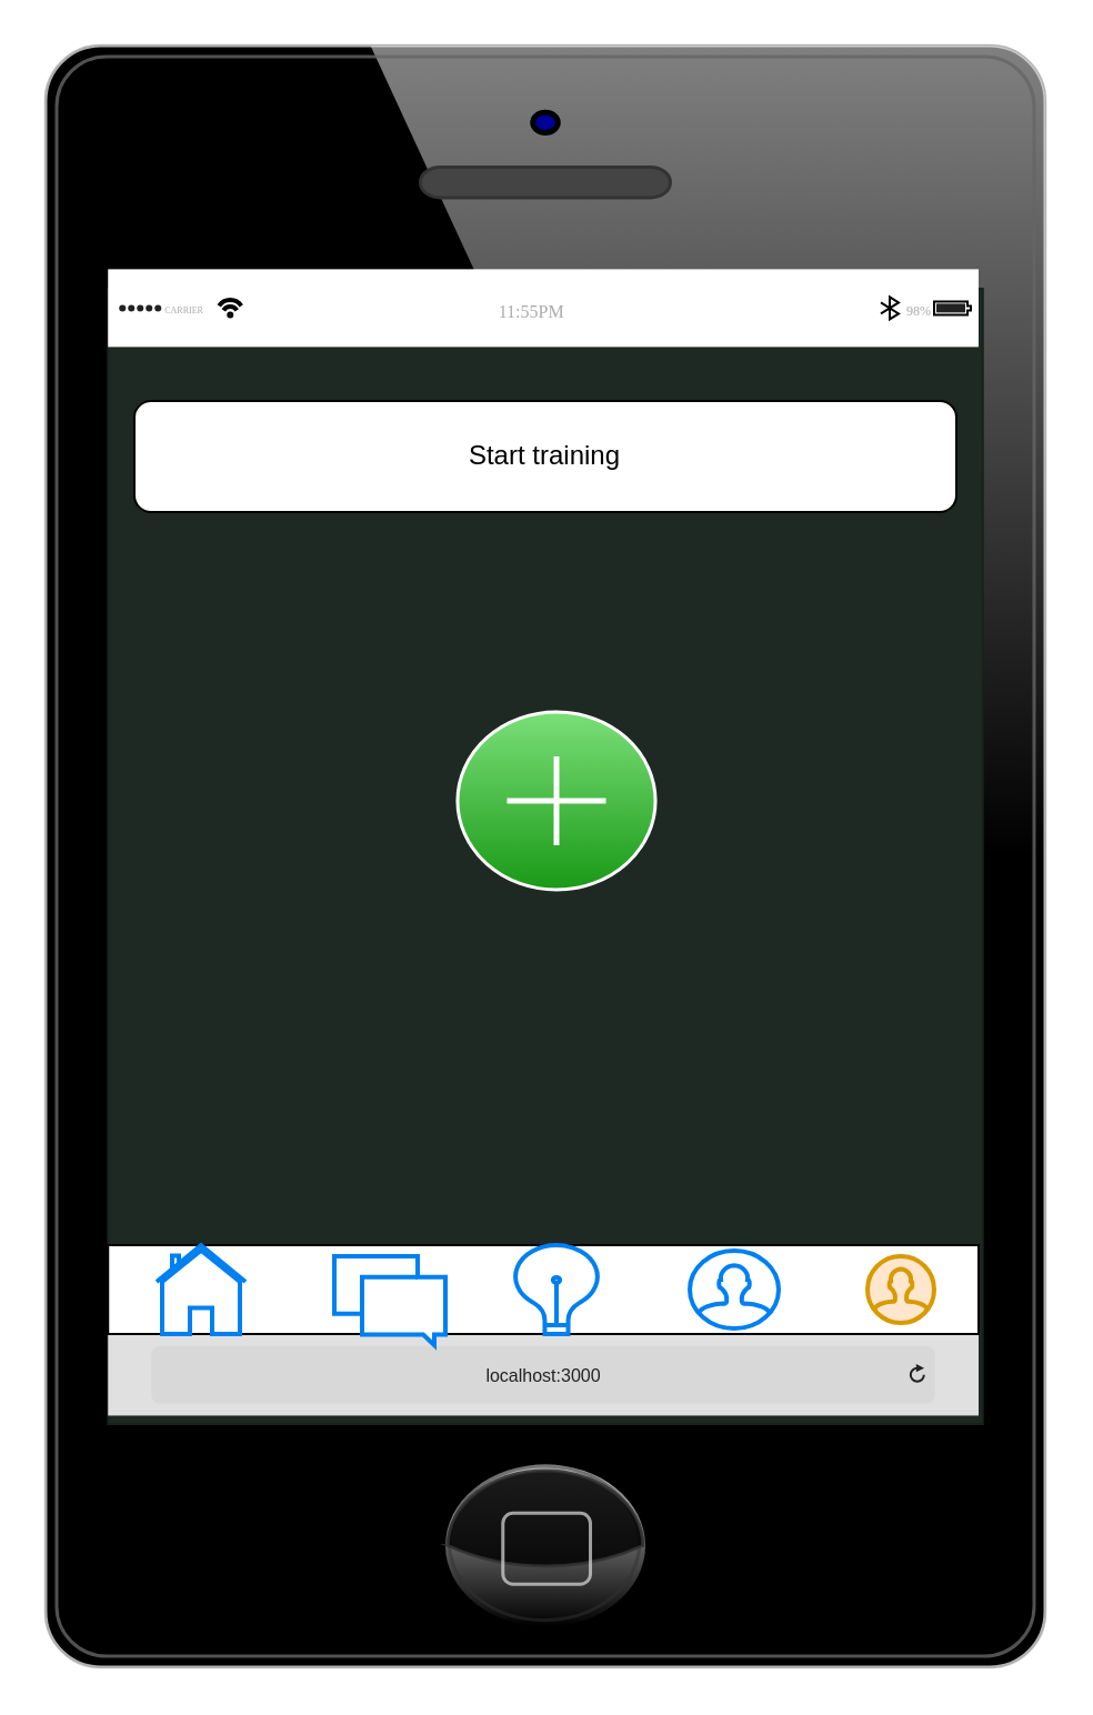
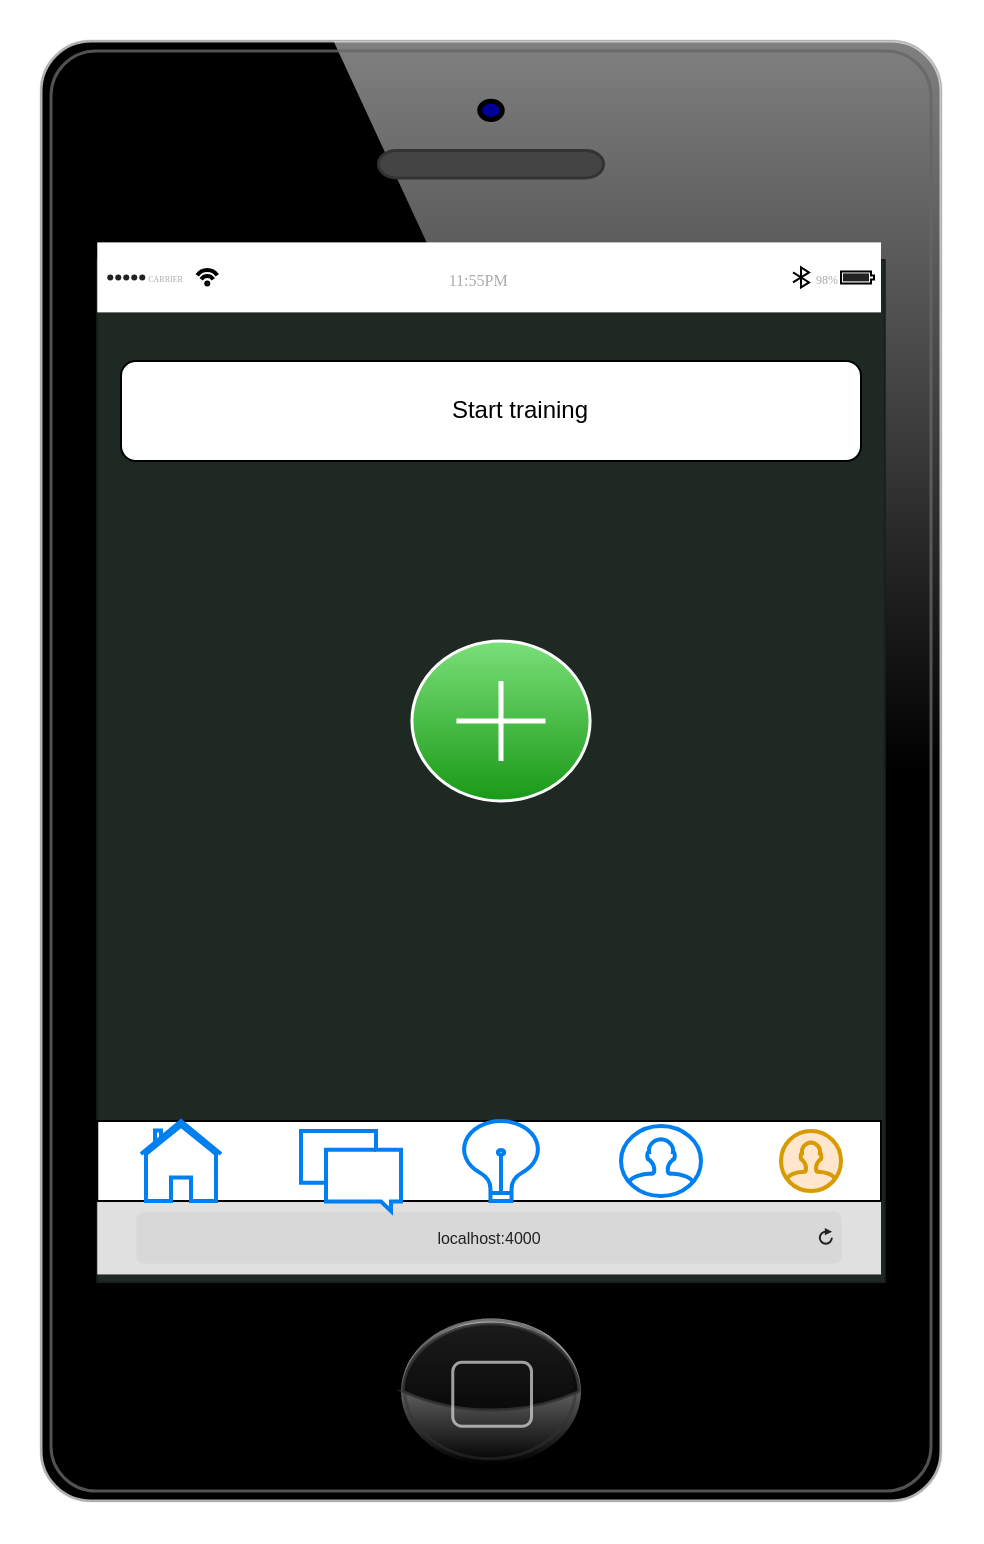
  <mxCell id="0" />
  <mxCell id="1" parent="0" />
  <mxCell id="2" value="" style="group" vertex="1" connectable="0" parent="1"><mxGeometry x="20" y="20" width="450.0" height="730.0" as="geometry" /></mxCell>
  <mxCell id="3" value="" style="verticalLabelPosition=bottom;verticalAlign=top;html=1;shadow=0;dashed=0;strokeWidth=1;shape=mxgraph.ios.iPhone;bgStyle=bgGreen;fillColor=#aaaaaa;sketch=0;" vertex="1" parent="2"><mxGeometry width="450.0" height="730.0" as="geometry" /></mxCell>
  <mxCell id="4" value="" style="html=1;strokeWidth=1;shadow=0;dashed=0;shape=mxgraph.ios7ui.appBar;fillColor=#ffffff;gradientColor=none;sketch=0;hachureGap=4;pointerEvents=0;fontFamily=Architects Daughter;fontSource=https%3A%2F%2Ffonts.googleapis.com%2Fcss%3Ffamily%3DArchitects%2BDaughter;fontSize=20;" vertex="1" parent="2"><mxGeometry x="28.13" y="100.69" width="391.87" height="35" as="geometry" /></mxCell>
  <mxCell id="5" value="CARRIER" style="shape=rect;align=left;fontSize=8;spacingLeft=24;fontSize=4;fontColor=#aaaaaa;strokeColor=none;fillColor=none;spacingTop=4;sketch=0;hachureGap=4;pointerEvents=0;fontFamily=Architects Daughter;fontSource=https%3A%2F%2Ffonts.googleapis.com%2Fcss%3Ffamily%3DArchitects%2BDaughter;" vertex="1" parent="4"><mxGeometry y="0.5" width="50" height="13" relative="1" as="geometry"><mxPoint y="-6.5" as="offset" /></mxGeometry></mxCell>
  <mxCell id="6" value="11:55PM" style="shape=rect;fontSize=8;fontColor=#aaaaaa;strokeColor=none;fillColor=none;spacingTop=4;sketch=0;hachureGap=4;pointerEvents=0;fontFamily=Architects Daughter;fontSource=https%3A%2F%2Ffonts.googleapis.com%2Fcss%3Ffamily%3DArchitects%2BDaughter;" vertex="1" parent="4"><mxGeometry x="0.5" y="0.5" width="50" height="13" relative="1" as="geometry"><mxPoint x="-30" y="-6.5" as="offset" /></mxGeometry></mxCell>
  <mxCell id="7" value="98%" style="shape=rect;align=right;fontSize=8;spacingRight=19;fontSize=6;fontColor=#aaaaaa;strokeColor=none;fillColor=none;spacingTop=4;sketch=0;hachureGap=4;pointerEvents=0;fontFamily=Architects Daughter;fontSource=https%3A%2F%2Ffonts.googleapis.com%2Fcss%3Ffamily%3DArchitects%2BDaughter;" vertex="1" parent="4"><mxGeometry x="1" y="0.5" width="45" height="13" relative="1" as="geometry"><mxPoint x="-45" y="-6.5" as="offset" /></mxGeometry></mxCell>
- <mxCell id="8" value="localhost:3000" style="html=1;strokeWidth=1;shadow=0;dashed=0;shape=mxgraph.ios7ui.url;fillColor=#e0e0e0;strokeColor=#c0c0c0;buttonText=;strokeColor2=#222222;fontColor=#222222;fontSize=8;spacingTop=2;align=center;" vertex="1" parent="2"><mxGeometry x="28.13" y="580" width="391.87" height="36.72" as="geometry" /></mxCell>
+ <mxCell id="8" value="localhost:4000" style="html=1;strokeWidth=1;shadow=0;dashed=0;shape=mxgraph.ios7ui.url;fillColor=#e0e0e0;strokeColor=#c0c0c0;buttonText=;strokeColor2=#222222;fontColor=#222222;fontSize=8;spacingTop=2;align=center;" vertex="1" parent="2"><mxGeometry x="28.13" y="580" width="391.87" height="36.72" as="geometry" /></mxCell>
  <mxCell id="9" value="" style="rounded=0;whiteSpace=wrap;html=1;" vertex="1" parent="2"><mxGeometry x="28.13" y="540" width="391.87" height="40" as="geometry" /></mxCell>
  <mxCell id="10" value="" style="html=1;verticalLabelPosition=bottom;align=center;labelBackgroundColor=#ffffff;verticalAlign=top;strokeWidth=2;strokeColor=#d79b00;shadow=0;dashed=0;shape=mxgraph.ios7.icons.user;fillColor=#ffe6cc;" vertex="1" parent="2"><mxGeometry x="370" y="545" width="30" height="30" as="geometry" /></mxCell>
  <mxCell id="11" value="" style="html=1;verticalLabelPosition=bottom;align=center;labelBackgroundColor=#ffffff;verticalAlign=top;strokeWidth=2;strokeColor=#0080F0;shadow=0;dashed=0;shape=mxgraph.ios7.icons.home;" vertex="1" parent="2"><mxGeometry x="50.0" y="540" width="40" height="40" as="geometry" /></mxCell>
  <mxCell id="12" value="" style="html=1;verticalLabelPosition=bottom;align=center;labelBackgroundColor=#ffffff;verticalAlign=top;strokeWidth=2;strokeColor=#0080F0;shadow=0;dashed=0;shape=mxgraph.ios7.icons.messages;" vertex="1" parent="2"><mxGeometry x="130" y="545" width="50" height="40" as="geometry" /></mxCell>
  <mxCell id="13" value="" style="html=1;verticalLabelPosition=bottom;align=center;labelBackgroundColor=#ffffff;verticalAlign=top;strokeWidth=2;strokeColor=#0080F0;shadow=0;dashed=0;shape=mxgraph.ios7.icons.lightbulb;" vertex="1" parent="2"><mxGeometry x="210" y="540" width="40" height="40" as="geometry" /></mxCell>
  <mxCell id="14" value="" style="verticalLabelPosition=bottom;verticalAlign=top;html=1;shadow=0;dashed=0;strokeWidth=1;shape=mxgraph.ios.iAddIcon;fillColor=#7AdF78;fillColor2=#1A9917;strokeColor=#ffffff;sketch=0;" vertex="1" parent="2"><mxGeometry x="185.46" y="300" width="89.07" height="80" as="geometry" /></mxCell>
  <mxCell id="15" value="" style="html=1;verticalLabelPosition=bottom;align=center;labelBackgroundColor=#ffffff;verticalAlign=top;strokeWidth=2;strokeColor=#0080F0;shadow=0;dashed=0;shape=mxgraph.ios7.icons.user;" vertex="1" parent="2"><mxGeometry x="290" y="542.5" width="40" height="35" as="geometry" /></mxCell>
  <mxCell id="16" value="" style="rounded=1;whiteSpace=wrap;html=1;" vertex="1" parent="2"><mxGeometry x="40" y="160" width="370" height="50" as="geometry" /></mxCell>
- <mxCell id="17" value="Start training" style="text;html=1;strokeColor=none;fillColor=none;align=center;verticalAlign=middle;whiteSpace=wrap;rounded=0;" vertex="1" parent="2"><mxGeometry x="60" y="170" width="330" height="30" as="geometry" /></mxCell>
+ <mxCell id="17" value="Start training" style="text;html=1;strokeColor=none;fillColor=none;align=center;verticalAlign=middle;whiteSpace=wrap;rounded=0;" vertex="1" parent="2"><mxGeometry x="75" y="170" width="330" height="30" as="geometry" /></mxCell>
